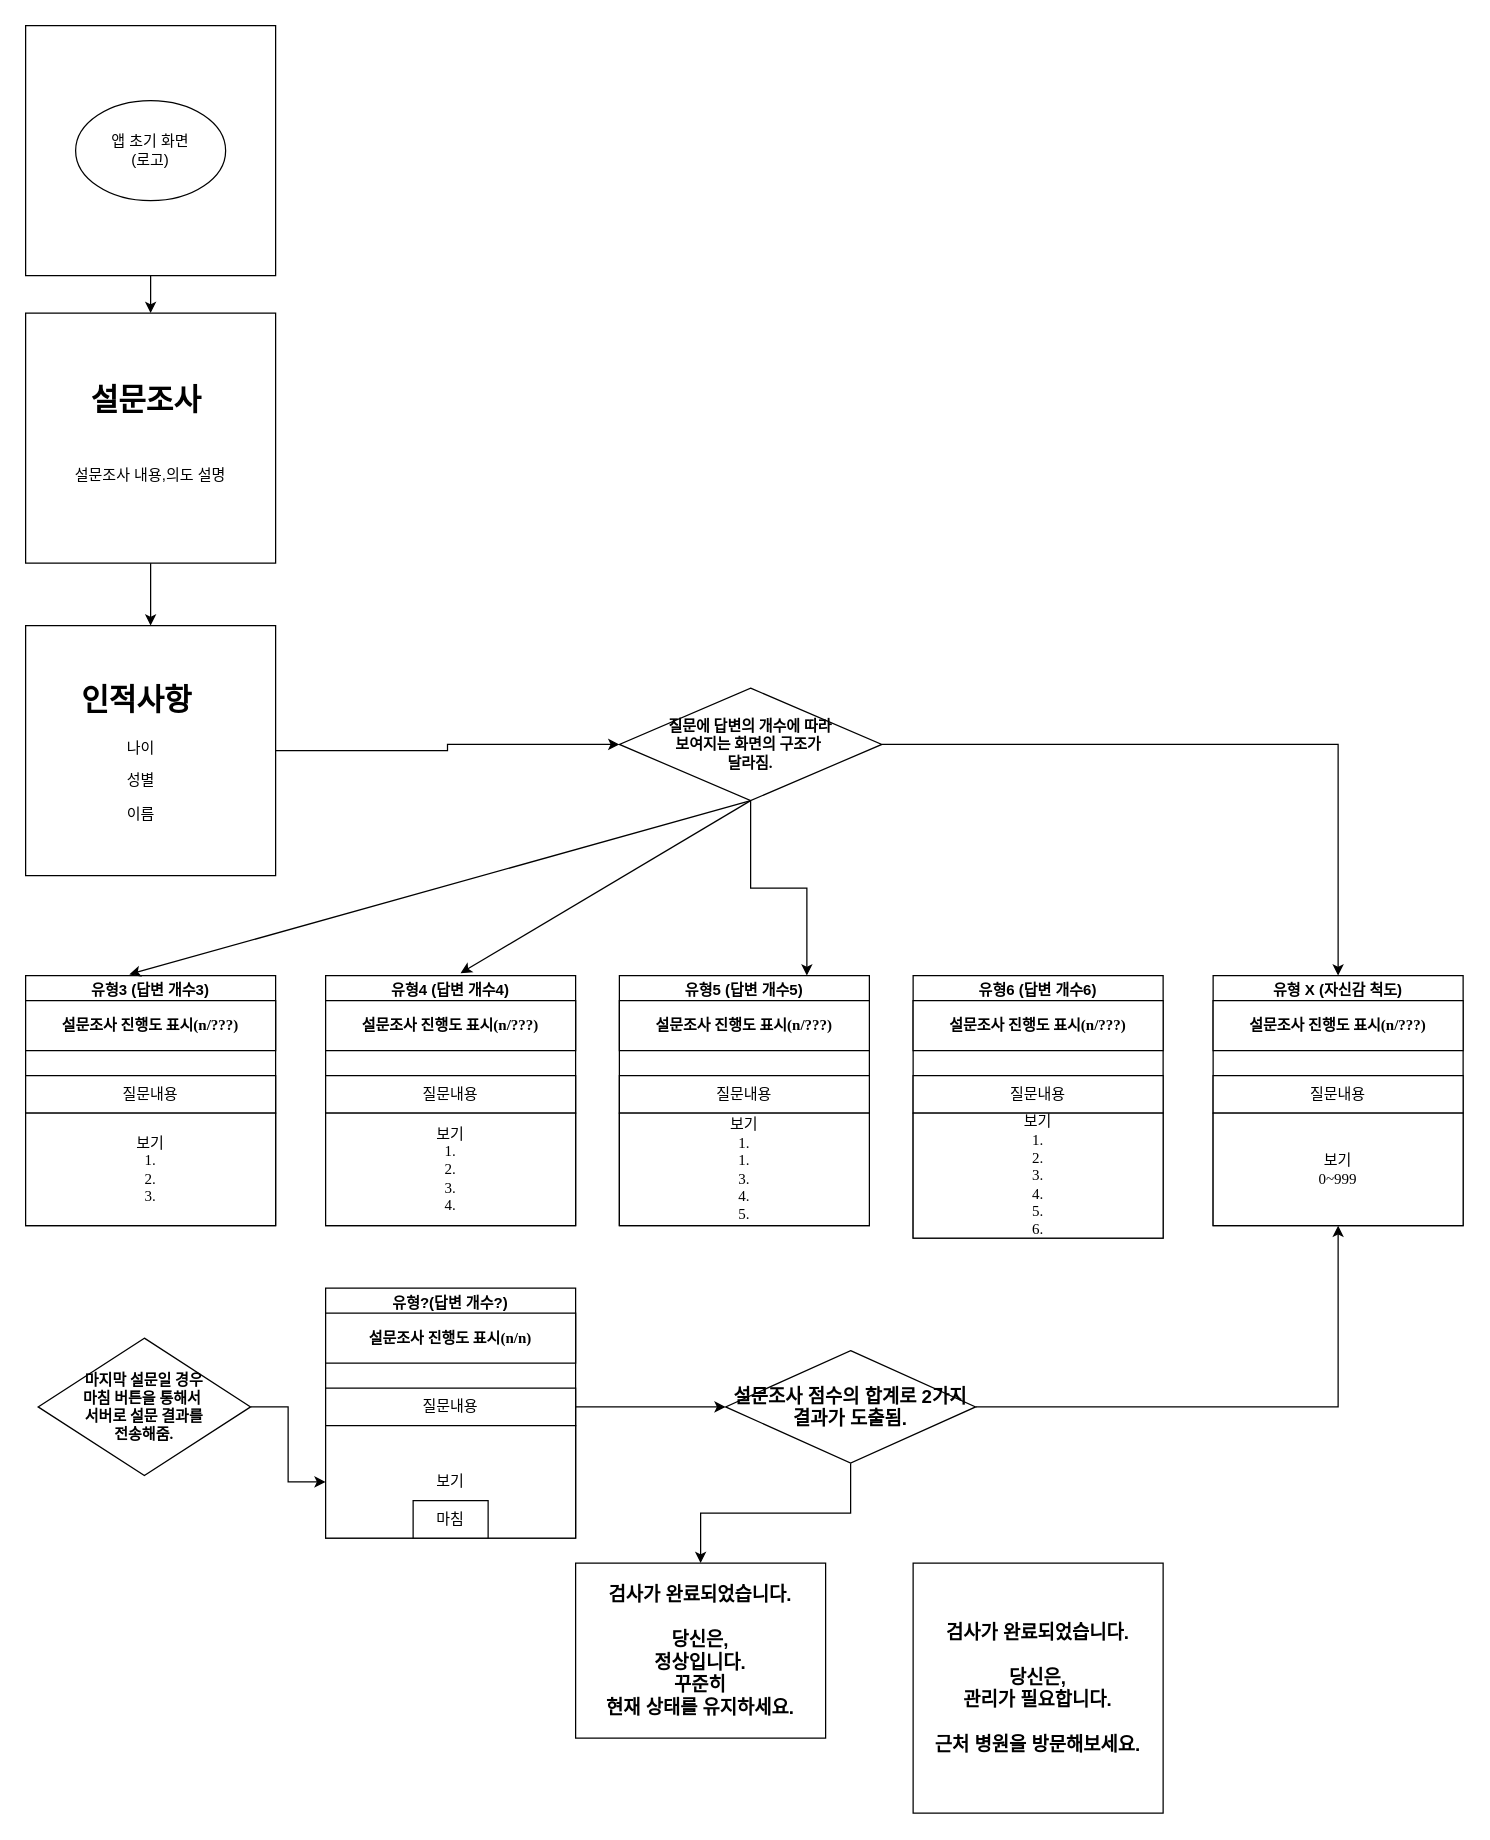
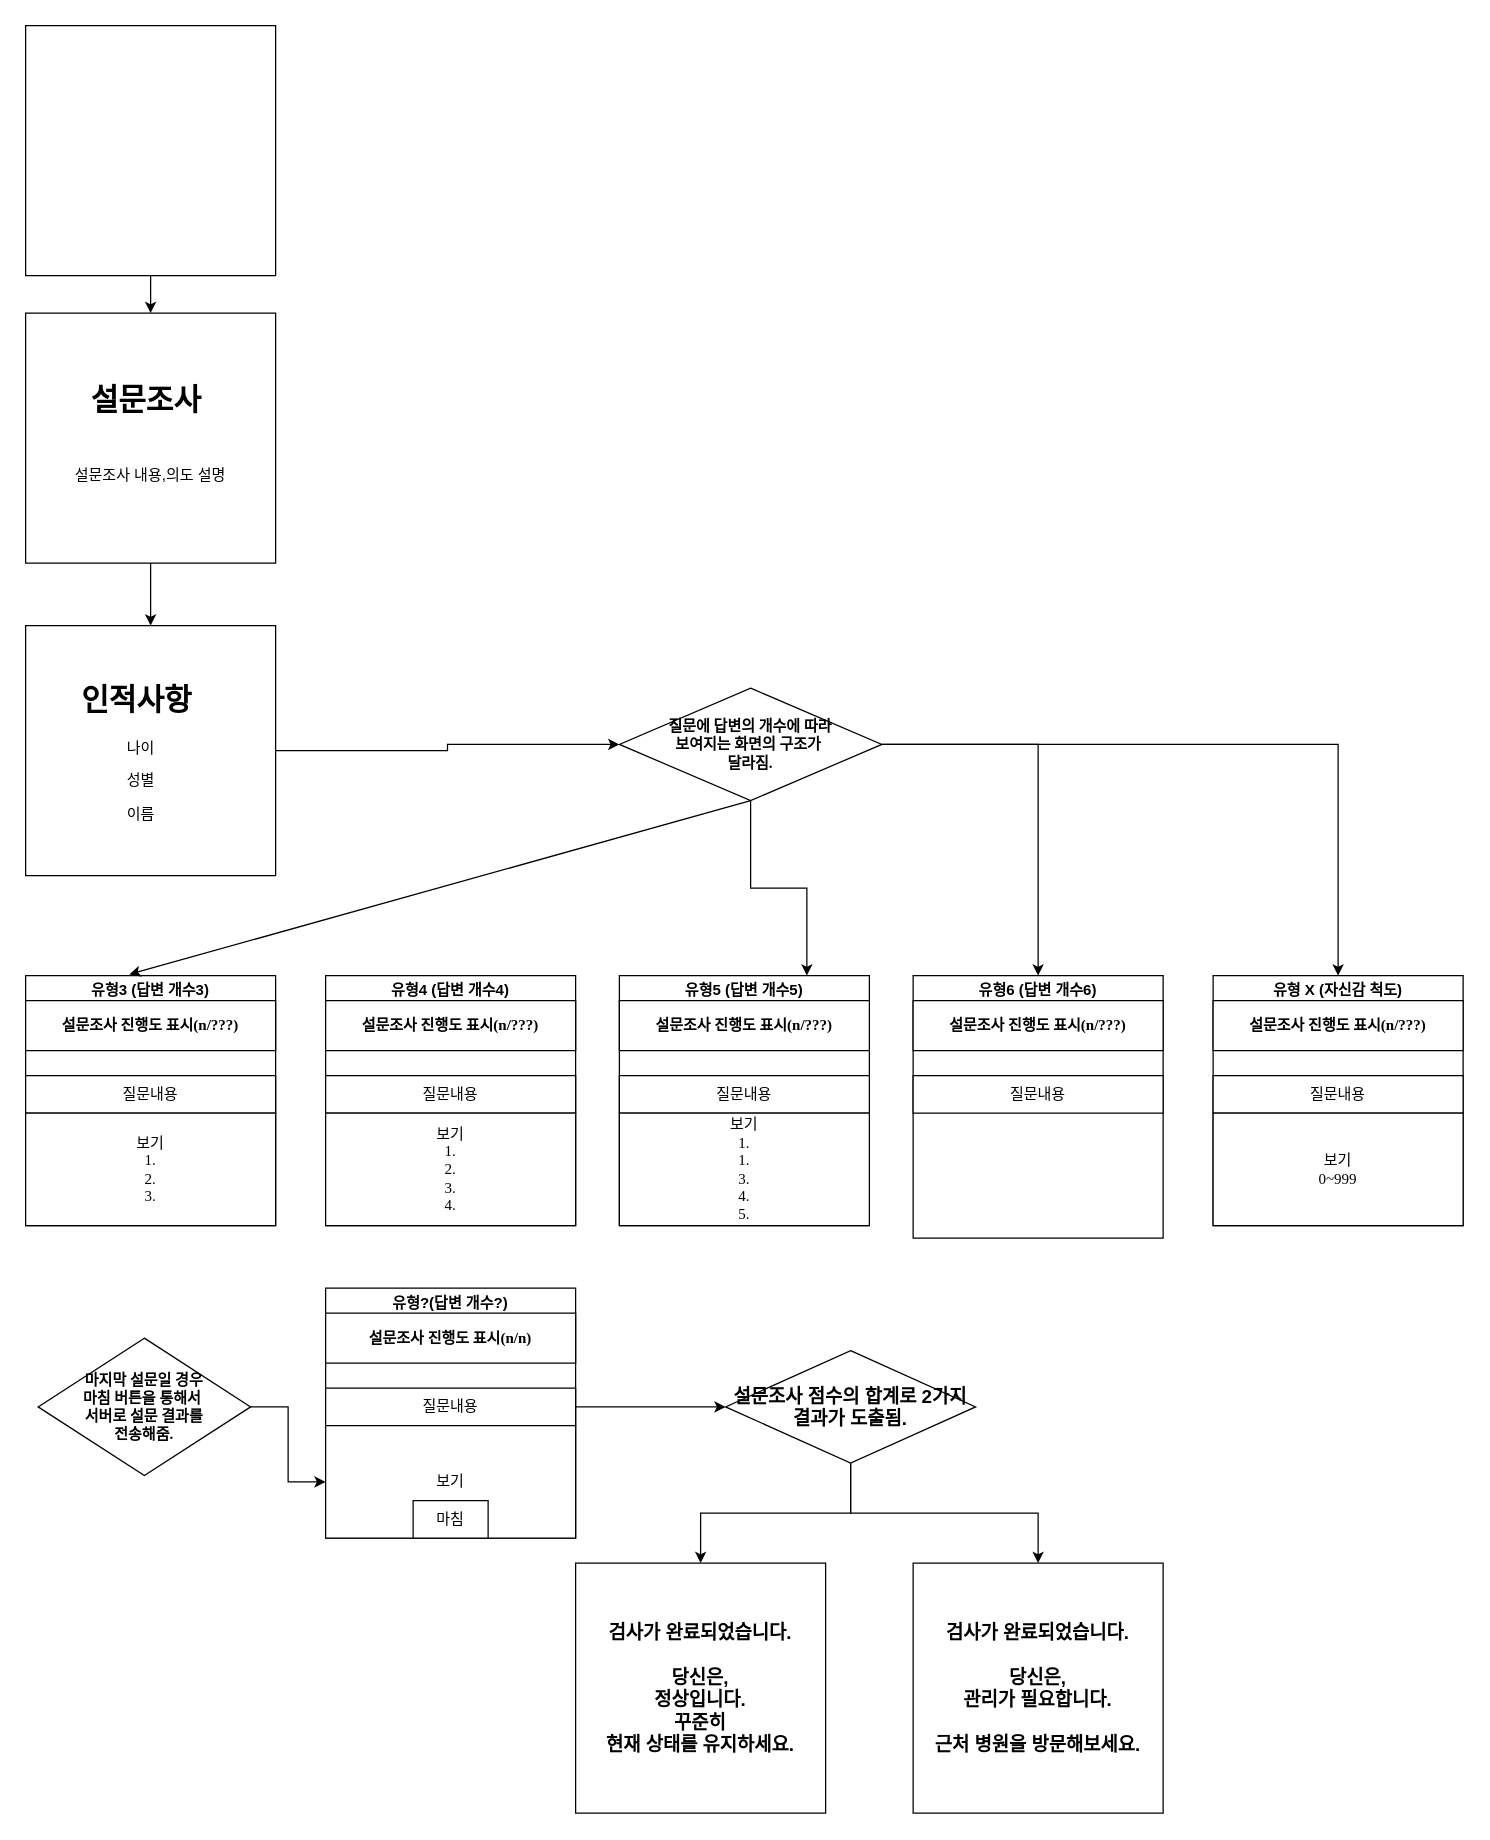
  <mxCell id="0" />
  <mxCell id="1" parent="0" />
  <mxCell id="2" value="" style="whiteSpace=wrap;html=1;aspect=fixed;" parent="1" vertex="1"><mxGeometry x="20" y="20" width="200" height="200" as="geometry" /></mxCell>
- <mxCell id="3" value="앱 초기 화면&lt;br style=&quot;border-color: var(--border-color);&quot;&gt;(로고)" style="ellipse;whiteSpace=wrap;html=1;" parent="1" vertex="1"><mxGeometry x="60" y="80" width="120" height="80" as="geometry" /></mxCell>
  <mxCell id="4" value="" style="whiteSpace=wrap;html=1;aspect=fixed;" parent="1" vertex="1"><mxGeometry x="20" width="200" height="200" as="geometry" y="250" /></mxCell>
  <mxCell id="5" value="&lt;h1&gt;설문조사&amp;nbsp;&lt;/h1&gt;" style="text;html=1;strokeColor=none;fillColor=none;spacing=5;spacingTop=-20;whiteSpace=wrap;overflow=hidden;rounded=0;align=center;" parent="1" vertex="1"><mxGeometry x="60" y="300" width="120" height="40" as="geometry" /></mxCell>
  <mxCell id="6" value="설문조사 내용,의도 설명" style="text;html=1;strokeColor=none;fillColor=none;align=center;verticalAlign=middle;whiteSpace=wrap;rounded=0;" parent="1" vertex="1"><mxGeometry x="50" y="340" width="140" height="80" as="geometry" /></mxCell>
  <mxCell id="7" style="edgeStyle=orthogonalEdgeStyle;rounded=0;orthogonalLoop=1;jettySize=auto;html=1;entryX=0;entryY=0.5;entryDx=0;entryDy=0;" parent="1" source="8" target="34" edge="1"><mxGeometry relative="1" as="geometry" /></mxCell>
  <mxCell id="8" value="" style="whiteSpace=wrap;html=1;aspect=fixed;" parent="1" vertex="1"><mxGeometry x="20" y="500" width="200" height="200" as="geometry" /></mxCell>
  <mxCell id="9" value="&lt;h1 style=&quot;text-align: center;&quot;&gt;인적사항&amp;nbsp;&lt;/h1&gt;&lt;p style=&quot;text-align: center;&quot;&gt;나이&lt;/p&gt;&lt;p style=&quot;text-align: center;&quot;&gt;성별&lt;/p&gt;&lt;p style=&quot;text-align: center;&quot;&gt;이름&lt;/p&gt;&lt;p&gt;&lt;br&gt;&lt;/p&gt;" style="text;html=1;strokeColor=none;fillColor=none;spacing=5;spacingTop=-20;whiteSpace=wrap;overflow=hidden;rounded=0;" parent="1" vertex="1"><mxGeometry x="60" y="540" width="120" height="120" as="geometry" /></mxCell>
  <mxCell id="10" value="유형3 (답변 개수3)" style="swimlane;whiteSpace=wrap;html=1;" parent="1" vertex="1"><mxGeometry x="20" y="780" width="200" height="200" as="geometry" /></mxCell>
  <mxCell id="11" value="&lt;b style=&quot;border-color: var(--border-color); font-family: Helvetica;&quot;&gt;&lt;font style=&quot;border-color: var(--border-color);&quot; face=&quot;Verdana&quot;&gt;설문조사 진행도 표시(n/???)&lt;/font&gt;&lt;/b&gt;" style="rounded=0;whiteSpace=wrap;html=1;fontFamily=Verdana;" parent="10" vertex="1"><mxGeometry y="20" width="200" height="40" as="geometry" /></mxCell>
  <mxCell id="12" value="질문내용" style="rounded=0;whiteSpace=wrap;html=1;fontFamily=Verdana;" parent="10" vertex="1"><mxGeometry y="80" width="200" height="30" as="geometry" /></mxCell>
  <mxCell id="13" value="보기&lt;br&gt;1.&lt;br&gt;2.&lt;br&gt;3." style="rounded=0;whiteSpace=wrap;html=1;fontFamily=Verdana;" parent="10" vertex="1"><mxGeometry y="110" width="200" height="90" as="geometry" /></mxCell>
  <mxCell id="14" value="유형4 (답변 개수4)" style="swimlane;whiteSpace=wrap;html=1;" parent="1" vertex="1"><mxGeometry x="260" y="780" width="200" height="200" as="geometry" /></mxCell>
  <mxCell id="15" value="&lt;b style=&quot;border-color: var(--border-color); font-family: Helvetica;&quot;&gt;&lt;font style=&quot;border-color: var(--border-color);&quot; face=&quot;Verdana&quot;&gt;설문조사 진행도 표시(n/???)&lt;/font&gt;&lt;/b&gt;" style="rounded=0;whiteSpace=wrap;html=1;fontFamily=Verdana;" parent="14" vertex="1"><mxGeometry y="20" width="200" height="40" as="geometry" /></mxCell>
  <mxCell id="16" value="질문내용" style="rounded=0;whiteSpace=wrap;html=1;fontFamily=Verdana;" parent="14" vertex="1"><mxGeometry y="80" width="200" height="30" as="geometry" /></mxCell>
  <mxCell id="17" value="보기&lt;br&gt;1.&lt;br&gt;2.&lt;br&gt;3.&lt;br&gt;4." style="rounded=0;whiteSpace=wrap;html=1;fontFamily=Verdana;" parent="14" vertex="1"><mxGeometry y="110" width="200" height="90" as="geometry" /></mxCell>
  <mxCell id="18" value="유형5 (답변 개수5)" style="swimlane;whiteSpace=wrap;html=1;" parent="1" vertex="1"><mxGeometry x="495" y="780" width="200" height="200" as="geometry" /></mxCell>
  <mxCell id="19" value="&lt;b style=&quot;border-color: var(--border-color); font-family: Helvetica;&quot;&gt;&lt;font style=&quot;border-color: var(--border-color);&quot; face=&quot;Verdana&quot;&gt;설문조사 진행도 표시(n/???)&lt;/font&gt;&lt;/b&gt;" style="rounded=0;whiteSpace=wrap;html=1;fontFamily=Verdana;" parent="18" vertex="1"><mxGeometry y="20" width="200" height="40" as="geometry" /></mxCell>
  <mxCell id="20" value="질문내용" style="rounded=0;whiteSpace=wrap;html=1;fontFamily=Verdana;" parent="18" vertex="1"><mxGeometry y="80" width="200" height="30" as="geometry" /></mxCell>
  <mxCell id="21" value="보기&lt;br&gt;1.&lt;br&gt;1.&lt;br&gt;3.&lt;br&gt;4.&lt;br&gt;5." style="rounded=0;whiteSpace=wrap;html=1;fontFamily=Verdana;" parent="18" vertex="1"><mxGeometry y="110" width="200" height="90" as="geometry" /></mxCell>
  <mxCell id="22" value="유형6 (답변 개수6)" style="swimlane;whiteSpace=wrap;html=1;" parent="1" vertex="1"><mxGeometry x="730" y="780" width="200" height="210" as="geometry" /></mxCell>
  <mxCell id="23" value="&lt;b style=&quot;border-color: var(--border-color); font-family: Helvetica;&quot;&gt;&lt;font style=&quot;border-color: var(--border-color);&quot; face=&quot;Verdana&quot;&gt;설문조사 진행도 표시(n/???)&lt;/font&gt;&lt;/b&gt;" style="rounded=0;whiteSpace=wrap;html=1;fontFamily=Verdana;" parent="22" vertex="1"><mxGeometry y="20" width="200" height="40" as="geometry" /></mxCell>
  <mxCell id="24" value="질문내용" style="rounded=0;whiteSpace=wrap;html=1;fontFamily=Verdana;" parent="22" vertex="1"><mxGeometry y="80" width="200" height="30" as="geometry" /></mxCell>
- <mxCell id="25" value="보기&lt;br&gt;1.&lt;br&gt;2.&lt;br&gt;3.&lt;br&gt;4.&lt;br&gt;5.&lt;br&gt;6." style="rounded=0;whiteSpace=wrap;html=1;fontFamily=Verdana;" parent="22" vertex="1"><mxGeometry y="110" width="200" height="100" as="geometry" /></mxCell>
  <mxCell id="26" value="유형 X (자신감 척도)" style="swimlane;whiteSpace=wrap;html=1;" parent="1" vertex="1"><mxGeometry x="970" y="780" width="200" height="200" as="geometry" /></mxCell>
  <mxCell id="27" value="&lt;b style=&quot;border-color: var(--border-color); font-family: Helvetica;&quot;&gt;&lt;font style=&quot;border-color: var(--border-color);&quot; face=&quot;Verdana&quot;&gt;설문조사 진행도 표시(n/???)&lt;/font&gt;&lt;/b&gt;" style="rounded=0;whiteSpace=wrap;html=1;fontFamily=Verdana;" parent="26" vertex="1"><mxGeometry y="20" width="200" height="40" as="geometry" /></mxCell>
  <mxCell id="28" value="질문내용" style="rounded=0;whiteSpace=wrap;html=1;fontFamily=Verdana;" parent="26" vertex="1"><mxGeometry y="80" width="200" height="30" as="geometry" /></mxCell>
  <mxCell id="29" value="보기&lt;br&gt;0~999" style="rounded=0;whiteSpace=wrap;html=1;fontFamily=Verdana;" parent="26" vertex="1"><mxGeometry y="110" width="200" height="90" as="geometry" /></mxCell>
  <mxCell id="30" value="" style="endArrow=classic;html=1;rounded=0;entryX=0.5;entryY=0;entryDx=0;entryDy=0;exitX=0.5;exitY=1;exitDx=0;exitDy=0;" parent="1" source="4" target="8" edge="1"><mxGeometry x="1" y="-149" width="50" height="50" relative="1" as="geometry"><mxPoint x="610" y="510" as="sourcePoint" /><mxPoint x="442.8" y="580.6" as="targetPoint" /><mxPoint x="-19" y="-26" as="offset" /></mxGeometry></mxCell>
  <mxCell id="31" style="edgeStyle=orthogonalEdgeStyle;rounded=0;orthogonalLoop=1;jettySize=auto;html=1;entryX=0.75;entryY=0;entryDx=0;entryDy=0;" parent="1" source="34" target="18" edge="1"><mxGeometry relative="1" as="geometry" /></mxCell>
+ <mxCell id="32" style="edgeStyle=orthogonalEdgeStyle;rounded=0;orthogonalLoop=1;jettySize=auto;html=1;" parent="1" source="34" target="22" edge="1"><mxGeometry relative="1" as="geometry" /></mxCell>
  <mxCell id="33" style="edgeStyle=orthogonalEdgeStyle;rounded=0;orthogonalLoop=1;jettySize=auto;html=1;entryX=0.5;entryY=0;entryDx=0;entryDy=0;" parent="1" source="34" target="26" edge="1"><mxGeometry relative="1" as="geometry" /></mxCell>
  <mxCell id="34" value="&lt;b style=&quot;&quot;&gt;질문에 답변의 개수에 따라&lt;br&gt;보여지는 화면의 구조가&amp;nbsp;&lt;br&gt;달라짐.&lt;/b&gt;" style="rhombus;whiteSpace=wrap;html=1;fontFamily=Verdana;" parent="1" vertex="1"><mxGeometry x="495" y="550" width="210" height="90" as="geometry" /></mxCell>
  <mxCell id="35" value="유형?(답변 개수?)" style="swimlane;whiteSpace=wrap;html=1;align=center;" parent="1" vertex="1"><mxGeometry x="260" y="1030" width="200" height="200" as="geometry" /></mxCell>
  <mxCell id="36" value="&lt;b style=&quot;border-color: var(--border-color); font-family: Helvetica;&quot;&gt;&lt;font style=&quot;border-color: var(--border-color);&quot; face=&quot;Verdana&quot;&gt;설문조사 진행도 표시(n/n)&lt;/font&gt;&lt;/b&gt;" style="rounded=0;whiteSpace=wrap;html=1;fontFamily=Verdana;" parent="35" vertex="1"><mxGeometry y="20" width="200" height="40" as="geometry" /></mxCell>
  <mxCell id="37" value="질문내용" style="rounded=0;whiteSpace=wrap;html=1;fontFamily=Verdana;" parent="35" vertex="1"><mxGeometry y="80" width="200" height="30" as="geometry" /></mxCell>
  <mxCell id="38" value="보기" style="rounded=0;whiteSpace=wrap;html=1;fontFamily=Verdana;" parent="35" vertex="1"><mxGeometry y="110" width="200" height="90" as="geometry" /></mxCell>
  <mxCell id="39" value="마침" style="rounded=0;whiteSpace=wrap;html=1;fontFamily=Verdana;fontSize=12;align=center;" parent="35" vertex="1"><mxGeometry x="70" y="170" width="60" height="30" as="geometry" /></mxCell>
  <mxCell id="40" value="" style="edgeStyle=orthogonalEdgeStyle;rounded=0;orthogonalLoop=1;jettySize=auto;html=1;" parent="1" source="41" target="38" edge="1"><mxGeometry relative="1" as="geometry" /></mxCell>
  <mxCell id="41" value="&lt;b&gt;마지막 설문일 경우&lt;br&gt;마침 버튼을 통해서&amp;nbsp;&lt;br&gt;서버로 설문 결과를 &lt;br&gt;전송해줌.&lt;/b&gt;" style="rhombus;whiteSpace=wrap;html=1;fontFamily=Verdana;fontSize=12;" parent="1" vertex="1"><mxGeometry x="30" y="1070" width="170" height="110" as="geometry" /></mxCell>
  <mxCell id="42" value="" style="endArrow=classic;html=1;rounded=0;entryX=0.5;entryY=0;entryDx=0;entryDy=0;exitX=0.5;exitY=1;exitDx=0;exitDy=0;" parent="1" source="2" target="4" edge="1"><mxGeometry width="50" height="50" relative="1" as="geometry"><mxPoint x="710" y="330" as="sourcePoint" /><mxPoint x="760" y="280" as="targetPoint" /></mxGeometry></mxCell>
- <mxCell id="43" value="" style="endArrow=classic;html=1;rounded=0;exitX=0.5;exitY=1;exitDx=0;exitDy=0;entryX=0.54;entryY=-0.01;entryDx=0;entryDy=0;entryPerimeter=0;" parent="1" source="34" target="14" edge="1"><mxGeometry width="50" height="50" relative="1" as="geometry"><mxPoint x="660" y="750" as="sourcePoint" /><mxPoint x="710" y="700" as="targetPoint" /></mxGeometry></mxCell>
  <mxCell id="44" value="" style="endArrow=classic;html=1;rounded=0;exitX=0.5;exitY=1;exitDx=0;exitDy=0;entryX=0.415;entryY=-0.005;entryDx=0;entryDy=0;entryPerimeter=0;" parent="1" source="34" target="10" edge="1"><mxGeometry width="50" height="50" relative="1" as="geometry"><mxPoint x="660" y="750" as="sourcePoint" /><mxPoint x="710" y="700" as="targetPoint" /></mxGeometry></mxCell>
  <mxCell id="45" style="edgeStyle=orthogonalEdgeStyle;rounded=0;orthogonalLoop=1;jettySize=auto;html=1;entryX=0.5;entryY=0;entryDx=0;entryDy=0;fontSize=15;" parent="1" source="47" target="49" edge="1"><mxGeometry relative="1" as="geometry" /></mxCell>
- <mxCell id="46" style="edgeStyle=orthogonalEdgeStyle;rounded=0;orthogonalLoop=1;jettySize=auto;html=1;fontSize=15;" parent="1" source="47" target="29" edge="1"><mxGeometry relative="1" as="geometry" /></mxCell>
+ <mxCell id="46" style="edgeStyle=orthogonalEdgeStyle;rounded=0;orthogonalLoop=1;jettySize=auto;html=1;fontSize=15;" parent="1" source="47" target="50" edge="1"><mxGeometry relative="1" as="geometry" /></mxCell>
  <mxCell id="47" value="&lt;font style=&quot;font-size: 15px;&quot;&gt;&lt;b&gt;설문조사 점수의 합계로 2가지 결과가 도출됨.&lt;/b&gt;&lt;/font&gt;" style="rhombus;whiteSpace=wrap;html=1;" parent="1" vertex="1"><mxGeometry x="580" y="1080" width="200" height="90" as="geometry" /></mxCell>
  <mxCell id="48" style="edgeStyle=orthogonalEdgeStyle;rounded=0;orthogonalLoop=1;jettySize=auto;html=1;fontSize=15;" parent="1" source="37" target="47" edge="1"><mxGeometry relative="1" as="geometry" /></mxCell>
- <mxCell id="49" value="&lt;b&gt;검사가 완료되었습니다.&lt;br&gt;&lt;br&gt;당신은,&lt;br&gt;정상입니다.&lt;br&gt;꾸준히&lt;br&gt;현재 상태를 유지하세요.&lt;/b&gt;" style="whiteSpace=wrap;html=1;aspect=fixed;fontSize=15;" parent="1" vertex="1"><mxGeometry x="460" y="1250" width="200" height="140" as="geometry" /></mxCell>
+ <mxCell id="49" value="&lt;b&gt;검사가 완료되었습니다.&lt;br&gt;&lt;br&gt;당신은,&lt;br&gt;정상입니다.&lt;br&gt;꾸준히&lt;br&gt;현재 상태를 유지하세요.&lt;/b&gt;" style="whiteSpace=wrap;html=1;aspect=fixed;fontSize=15;" parent="1" vertex="1"><mxGeometry x="460" y="1250" width="200" height="200" as="geometry" /></mxCell>
  <mxCell id="50" value="&lt;b&gt;검사가 완료되었습니다.&lt;br&gt;&lt;br&gt;당신은,&lt;br&gt;관리가 필요합니다.&lt;br&gt;&lt;br&gt;근처 병원을 방문해보세요.&lt;br&gt;&lt;/b&gt;" style="whiteSpace=wrap;html=1;aspect=fixed;fontSize=15;" parent="1" vertex="1"><mxGeometry x="730" y="1250" width="200" height="200" as="geometry" /></mxCell>
